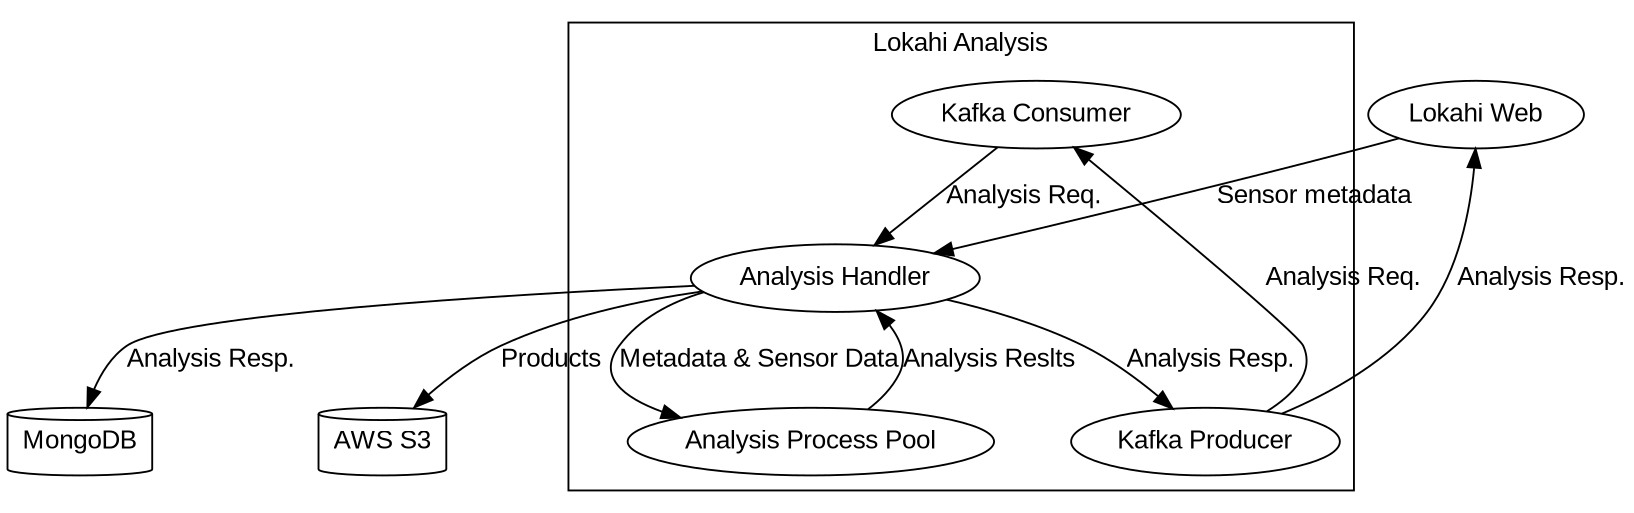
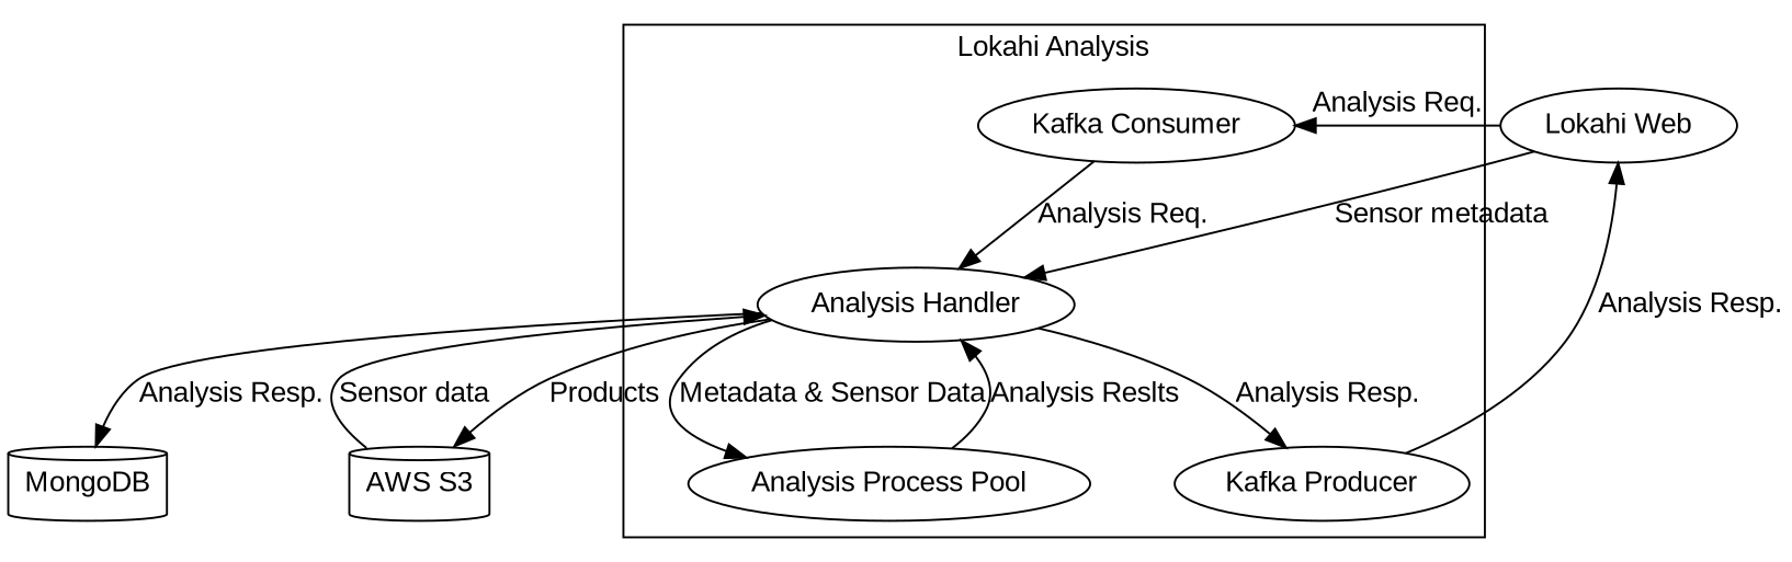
  digraph {
    fontname="Liberation Sans"
    node [fontname="Liberation Sans"]
    edge [fontname="Liberation Sans"]
    n1 [label="Kafka Consumer"]
    n2 [label="Analysis Handler"]
    n3 [label="Kafka Producer"]
    n4 [label="Analysis Process Pool"]
    n5 [label="AWS S3" shape=cylinder]
    n6 [label=MongoDB shape=cylinder]
    n7 [label="Lokahi Web"]
    subgraph cluster_1 {
      label="Lokahi Analysis"
      n1
      n2
      n3
      n4
    }
    n1 -> n2 [label="Analysis Req."]
    n2 -> n3 [label="Analysis Resp."]
    n2 -> n4 [label="Metadata & Sensor Data"]
    n2 -> n5 [label=Products]
    n2 -> n6 [label="Analysis Resp."]
    n3 -> n7 [label="Analysis Resp."]
    n4 -> n2 [label="Analysis Reslts"]
-   n3 -> n1 [label="Analysis Req."]
+   n5 -> n2 [label="Sensor data"]
+   n7 -> n1 [label="Analysis Req."]
    n7 -> n2 [label="Sensor metadata"]
  }
